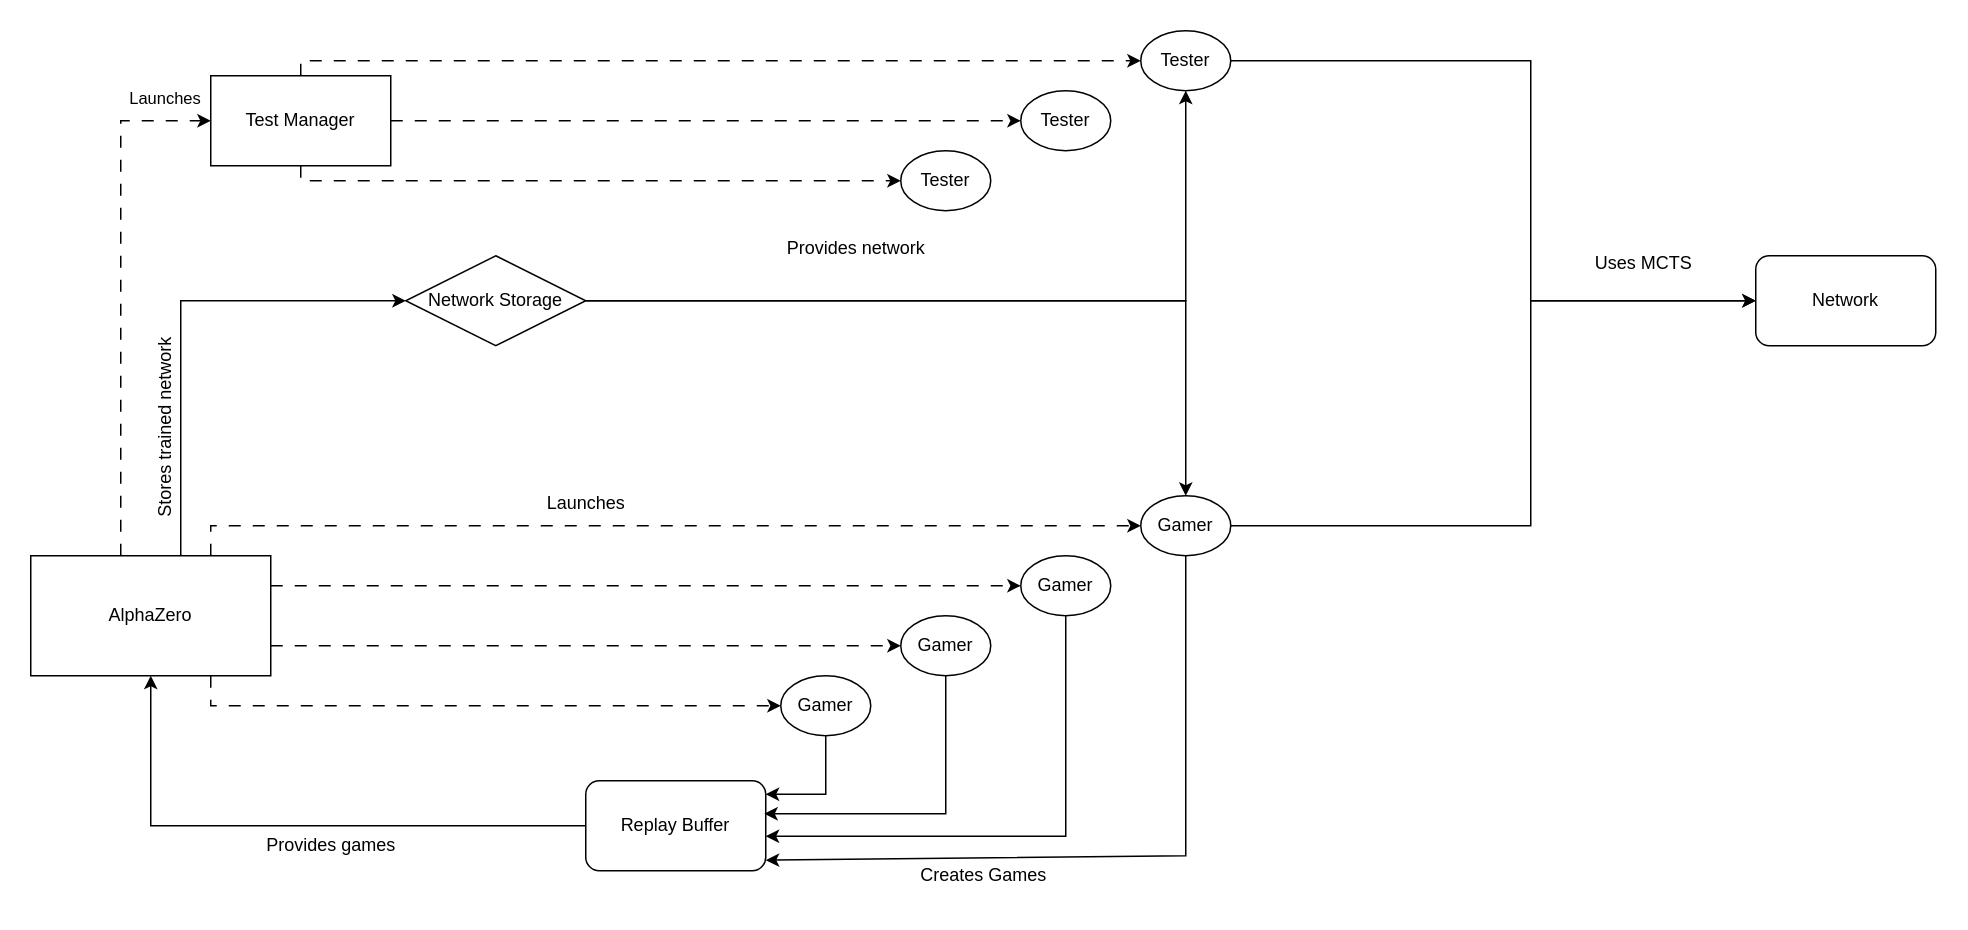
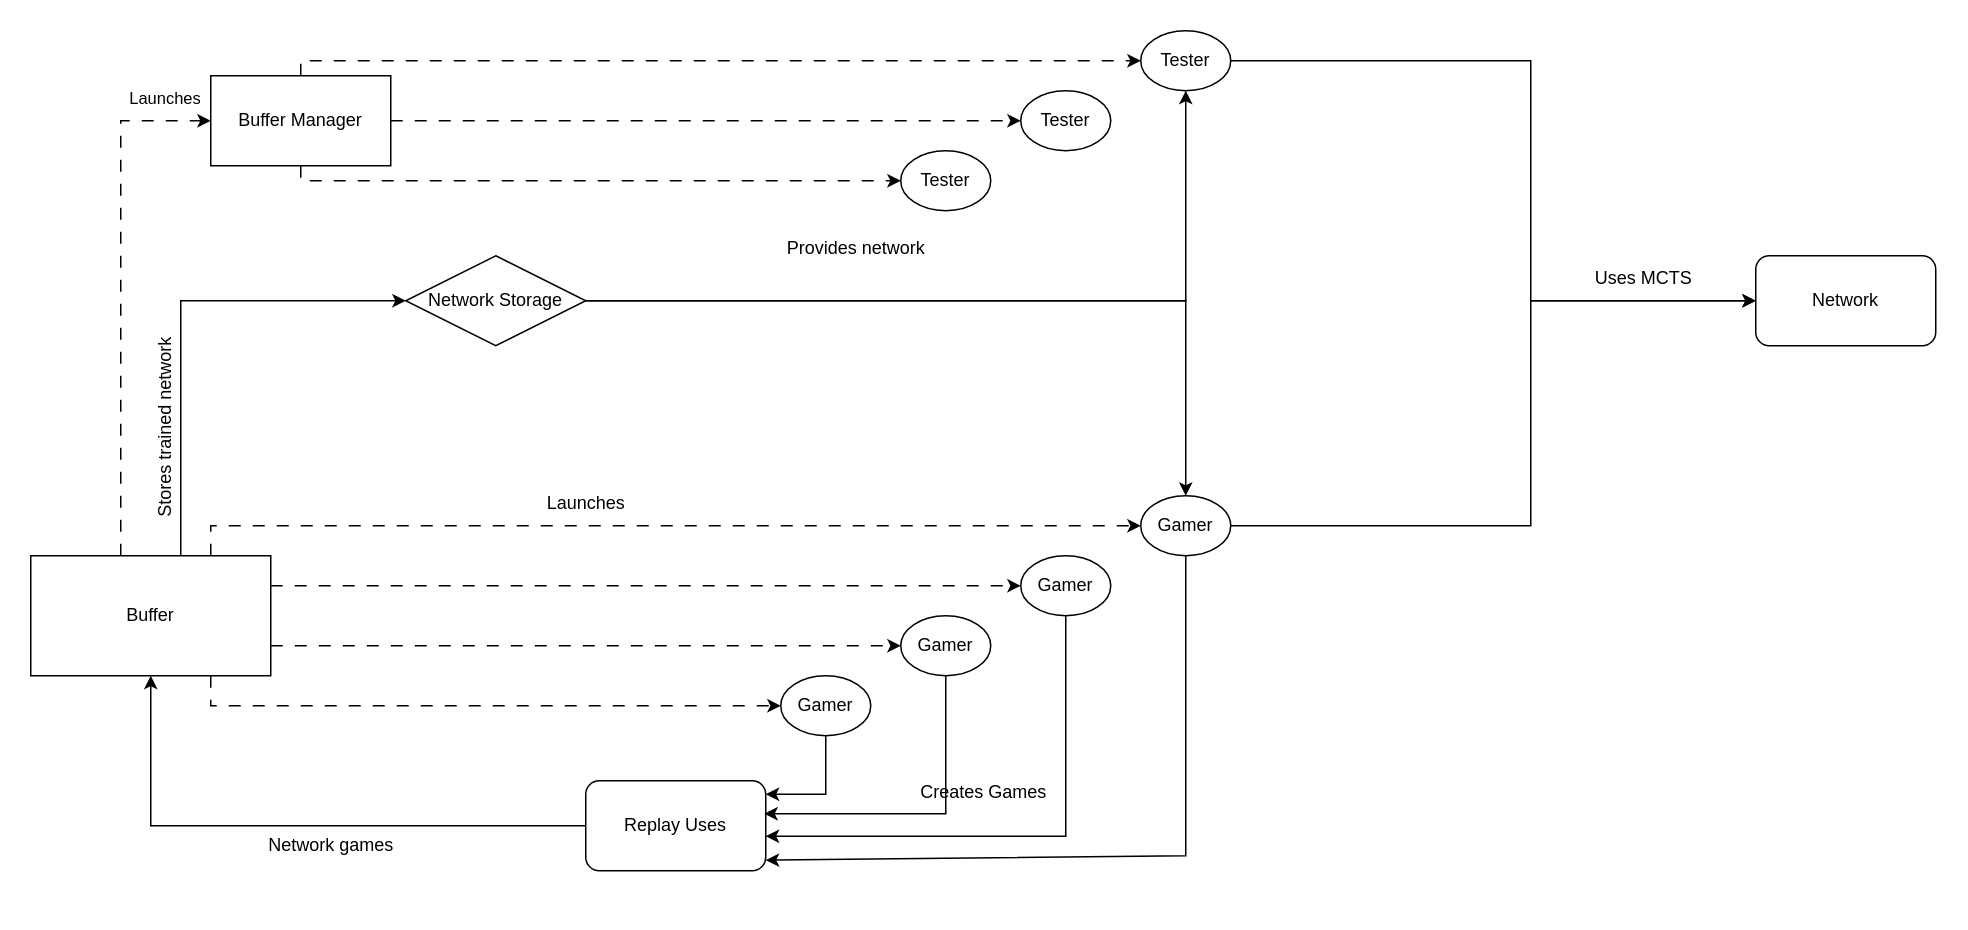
  <mxCell id="0" />
  <mxCell id="1" parent="0" />
- <mxCell id="2" value="AlphaZero" style="rounded=0;whiteSpace=wrap;html=1;labelBackgroundColor=none;" parent="1" vertex="1"><mxGeometry x="20" y="370" width="160" height="80" as="geometry" /></mxCell>
+ <mxCell id="2" value="Buffer" style="rounded=0;whiteSpace=wrap;html=1;labelBackgroundColor=none;" parent="1" vertex="1"><mxGeometry x="20" y="370" width="160" height="80" as="geometry" /></mxCell>
  <mxCell id="3" value="Gamer" style="ellipse;whiteSpace=wrap;html=1;labelBackgroundColor=none;" parent="1" vertex="1"><mxGeometry x="680" y="370" width="60" height="40" as="geometry" /></mxCell>
  <mxCell id="4" value="Gamer" style="ellipse;whiteSpace=wrap;html=1;labelBackgroundColor=none;" parent="1" vertex="1"><mxGeometry x="520" y="450" width="60" height="40" as="geometry" /></mxCell>
  <mxCell id="5" value="Gamer" style="ellipse;whiteSpace=wrap;html=1;labelBackgroundColor=none;" parent="1" vertex="1"><mxGeometry x="600" y="410" width="60" height="40" as="geometry" /></mxCell>
  <mxCell id="6" value="Gamer" style="ellipse;whiteSpace=wrap;html=1;labelBackgroundColor=none;" parent="1" vertex="1"><mxGeometry x="760" y="330" width="60" height="40" as="geometry" /></mxCell>
- <mxCell id="7" value="Replay Buffer" style="rounded=1;whiteSpace=wrap;html=1;labelBackgroundColor=none;" parent="1" vertex="1"><mxGeometry x="390" y="520" width="120" height="60" as="geometry" /></mxCell>
+ <mxCell id="7" value="Replay Uses" style="rounded=1;whiteSpace=wrap;html=1;labelBackgroundColor=none;" parent="1" vertex="1"><mxGeometry x="390" y="520" width="120" height="60" as="geometry" /></mxCell>
  <mxCell id="8" value="" style="endArrow=classic;html=1;rounded=0;exitX=0.5;exitY=1;exitDx=0;exitDy=0;labelBackgroundColor=none;fontColor=default;entryX=0.992;entryY=0.367;entryDx=0;entryDy=0;entryPerimeter=0;" parent="1" source="5" target="7" edge="1"><mxGeometry width="50" height="50" relative="1" as="geometry"><mxPoint x="310" y="720" as="sourcePoint" /><mxPoint x="360" y="670" as="targetPoint" /><Array as="points"><mxPoint x="630" y="542" /></Array></mxGeometry></mxCell>
  <mxCell id="9" value="" style="endArrow=classic;html=1;rounded=0;exitX=0.5;exitY=1;exitDx=0;exitDy=0;entryX=1;entryY=0.883;entryDx=0;entryDy=0;labelBackgroundColor=none;fontColor=default;entryPerimeter=0;" parent="1" source="6" target="7" edge="1"><mxGeometry width="50" height="50" relative="1" as="geometry"><mxPoint x="493" y="630" as="sourcePoint" /><mxPoint x="420" y="827" as="targetPoint" /><Array as="points"><mxPoint x="790" y="570" /></Array></mxGeometry></mxCell>
  <mxCell id="10" value="" style="endArrow=classic;html=1;rounded=0;exitX=0.5;exitY=1;exitDx=0;exitDy=0;entryX=1;entryY=0.617;entryDx=0;entryDy=0;labelBackgroundColor=none;fontColor=default;entryPerimeter=0;" parent="1" source="3" target="7" edge="1"><mxGeometry width="50" height="50" relative="1" as="geometry"><mxPoint x="493" y="490" as="sourcePoint" /><mxPoint x="420" y="687" as="targetPoint" /><Array as="points"><mxPoint x="710" y="557" /></Array></mxGeometry></mxCell>
  <mxCell id="11" value="" style="endArrow=classic;html=1;rounded=0;exitX=0.5;exitY=1;exitDx=0;exitDy=0;labelBackgroundColor=none;fontColor=default;" parent="1" source="4" edge="1"><mxGeometry width="50" height="50" relative="1" as="geometry"><mxPoint x="360" y="440" as="sourcePoint" /><mxPoint x="510" y="529" as="targetPoint" /><Array as="points"><mxPoint x="550" y="529" /></Array></mxGeometry></mxCell>
  <mxCell id="12" value="" style="endArrow=classic;html=1;rounded=0;exitX=0.75;exitY=0;exitDx=0;exitDy=0;entryX=0;entryY=0.5;entryDx=0;entryDy=0;dashed=1;dashPattern=8 8;labelBackgroundColor=none;fontColor=default;" parent="1" source="2" target="6" edge="1"><mxGeometry width="50" height="50" relative="1" as="geometry"><mxPoint x="110" y="380" as="sourcePoint" /><mxPoint x="170" y="420" as="targetPoint" /><Array as="points"><mxPoint x="140" y="350" /></Array></mxGeometry></mxCell>
  <mxCell id="13" value="" style="endArrow=classic;html=1;rounded=0;exitX=1;exitY=0.25;exitDx=0;exitDy=0;dashed=1;dashPattern=8 8;labelBackgroundColor=none;fontColor=default;entryX=0;entryY=0.5;entryDx=0;entryDy=0;" parent="1" source="2" target="3" edge="1"><mxGeometry width="50" height="50" relative="1" as="geometry"><mxPoint x="190" y="400" as="sourcePoint" /><mxPoint x="450" y="370" as="targetPoint" /></mxGeometry></mxCell>
  <mxCell id="14" value="" style="endArrow=classic;html=1;rounded=0;exitX=1;exitY=0.75;exitDx=0;exitDy=0;entryX=0;entryY=0.5;entryDx=0;entryDy=0;dashed=1;dashPattern=8 8;labelBackgroundColor=none;fontColor=default;" parent="1" source="2" target="5" edge="1"><mxGeometry width="50" height="50" relative="1" as="geometry"><mxPoint x="190" y="430" as="sourcePoint" /><mxPoint x="370" y="410" as="targetPoint" /></mxGeometry></mxCell>
  <mxCell id="15" value="" style="endArrow=classic;html=1;rounded=0;exitX=0.75;exitY=1;exitDx=0;exitDy=0;entryX=0;entryY=0.5;entryDx=0;entryDy=0;dashed=1;dashPattern=8 8;labelBackgroundColor=none;fontColor=default;" parent="1" source="2" target="4" edge="1"><mxGeometry width="50" height="50" relative="1" as="geometry"><mxPoint x="190" y="440" as="sourcePoint" /><mxPoint x="620" y="390" as="targetPoint" /><Array as="points"><mxPoint x="140" y="470" /></Array></mxGeometry></mxCell>
  <mxCell id="16" value="" style="endArrow=classic;html=1;rounded=0;exitX=0;exitY=0.5;exitDx=0;exitDy=0;entryX=0.5;entryY=1;entryDx=0;entryDy=0;labelBackgroundColor=none;fontColor=default;" parent="1" source="7" target="2" edge="1"><mxGeometry width="50" height="50" relative="1" as="geometry"><mxPoint x="290" y="550" as="sourcePoint" /><mxPoint x="140" y="550" as="targetPoint" /><Array as="points"><mxPoint x="100" y="550" /></Array></mxGeometry></mxCell>
  <mxCell id="17" value="Launches" style="text;html=1;align=center;verticalAlign=middle;resizable=0;points=[];autosize=1;strokeColor=none;fillColor=none;" parent="1" vertex="1"><mxGeometry x="350" y="320" width="80" height="30" as="geometry" /></mxCell>
- <mxCell id="18" value="Creates Games" style="text;html=1;align=center;verticalAlign=middle;resizable=0;points=[];autosize=1;strokeColor=none;fillColor=none;" parent="1" vertex="1"><mxGeometry x="600" y="568" width="110" height="30" as="geometry" /></mxCell>
- <mxCell id="19" value="Provides games" style="text;html=1;align=center;verticalAlign=middle;resizable=0;points=[];autosize=1;strokeColor=none;fillColor=none;" parent="1" vertex="1"><mxGeometry x="165" y="548" width="110" height="30" as="geometry" /></mxCell>
- <mxCell id="20" value="Test Manager" style="rounded=0;whiteSpace=wrap;html=1;" parent="1" vertex="1"><mxGeometry x="140" y="50" width="120" height="60" as="geometry" /></mxCell>
+ <mxCell id="18" value="Creates Games" style="text;html=1;align=center;verticalAlign=middle;resizable=0;points=[];autosize=1;strokeColor=none;fillColor=none;" parent="1" vertex="1"><mxGeometry x="600" y="513" width="110" height="30" as="geometry" /></mxCell>
+ <mxCell id="19" value="Network games" style="text;html=1;align=center;verticalAlign=middle;resizable=0;points=[];autosize=1;strokeColor=none;fillColor=none;" parent="1" vertex="1"><mxGeometry x="165" y="548" width="110" height="30" as="geometry" /></mxCell>
+ <mxCell id="20" value="Buffer Manager" style="rounded=0;whiteSpace=wrap;html=1;" parent="1" vertex="1"><mxGeometry x="140" y="50" width="120" height="60" as="geometry" /></mxCell>
  <mxCell id="21" value="Network Storage" style="rhombus;whiteSpace=wrap;html=1;" parent="1" vertex="1"><mxGeometry x="270" y="170" width="120" height="60" as="geometry" /></mxCell>
  <mxCell id="22" value="" style="endArrow=classic;html=1;rounded=0;entryX=0;entryY=0.5;entryDx=0;entryDy=0;" parent="1" target="21" edge="1"><mxGeometry width="50" height="50" relative="1" as="geometry"><mxPoint x="120" y="370" as="sourcePoint" /><mxPoint x="90" y="200" as="targetPoint" /><Array as="points"><mxPoint x="120" y="200" /></Array></mxGeometry></mxCell>
  <mxCell id="23" value="" style="endArrow=classic;html=1;rounded=0;entryX=0;entryY=0.5;entryDx=0;entryDy=0;dashed=1;dashPattern=8 8;" parent="1" target="20" edge="1"><mxGeometry width="50" height="50" relative="1" as="geometry"><mxPoint x="80" y="370" as="sourcePoint" /><mxPoint x="320" y="310" as="targetPoint" /><Array as="points"><mxPoint x="80" y="80" /></Array></mxGeometry></mxCell>
  <mxCell id="24" value="&lt;font style=&quot;font-size: 11px;&quot;&gt;Launches&lt;/font&gt;" style="text;html=1;strokeColor=none;fillColor=none;align=center;verticalAlign=middle;whiteSpace=wrap;rounded=0;" parent="1" vertex="1"><mxGeometry x="80" y="50" width="60" height="30" as="geometry" /></mxCell>
  <mxCell id="25" value="Stores trained network" style="text;html=1;align=center;verticalAlign=middle;resizable=0;points=[];autosize=1;strokeColor=none;fillColor=none;rotation=-90;" parent="1" vertex="1"><mxGeometry x="40" y="270" width="140" height="30" as="geometry" /></mxCell>
  <mxCell id="26" value="Tester" style="ellipse;whiteSpace=wrap;html=1;labelBackgroundColor=none;" parent="1" vertex="1"><mxGeometry x="680" y="60" width="60" height="40" as="geometry" /></mxCell>
  <mxCell id="27" value="Tester" style="ellipse;whiteSpace=wrap;html=1;labelBackgroundColor=none;" parent="1" vertex="1"><mxGeometry x="760" y="20" width="60" height="40" as="geometry" /></mxCell>
  <mxCell id="28" value="Tester" style="ellipse;whiteSpace=wrap;html=1;labelBackgroundColor=none;" parent="1" vertex="1"><mxGeometry x="600" y="100" width="60" height="40" as="geometry" /></mxCell>
  <mxCell id="29" value="" style="endArrow=classic;html=1;rounded=0;dashed=1;dashPattern=8 8;labelBackgroundColor=none;fontColor=default;" parent="1" edge="1"><mxGeometry width="50" height="50" relative="1" as="geometry"><mxPoint x="200" y="50" as="sourcePoint" /><mxPoint x="760" y="40" as="targetPoint" /><Array as="points"><mxPoint x="200" y="40" /></Array></mxGeometry></mxCell>
  <mxCell id="30" value="" style="endArrow=classic;html=1;rounded=0;exitX=1;exitY=0.5;exitDx=0;exitDy=0;entryX=0;entryY=0.5;entryDx=0;entryDy=0;dashed=1;dashPattern=8 8;" parent="1" source="20" target="26" edge="1"><mxGeometry width="50" height="50" relative="1" as="geometry"><mxPoint x="490" y="150" as="sourcePoint" /><mxPoint x="540" y="100" as="targetPoint" /></mxGeometry></mxCell>
  <mxCell id="31" value="" style="endArrow=classic;html=1;rounded=0;entryX=0;entryY=0.5;entryDx=0;entryDy=0;exitX=0.5;exitY=1;exitDx=0;exitDy=0;dashed=1;dashPattern=8 8;" parent="1" source="20" target="28" edge="1"><mxGeometry width="50" height="50" relative="1" as="geometry"><mxPoint x="470" y="290" as="sourcePoint" /><mxPoint x="520" y="240" as="targetPoint" /><Array as="points"><mxPoint x="200" y="120" /></Array></mxGeometry></mxCell>
  <mxCell id="32" value="Network" style="rounded=1;whiteSpace=wrap;html=1;" parent="1" vertex="1"><mxGeometry x="1170" y="170" width="120" height="60" as="geometry" /></mxCell>
  <mxCell id="33" value="" style="endArrow=classic;html=1;rounded=0;exitX=1;exitY=0.5;exitDx=0;exitDy=0;entryX=0;entryY=0.5;entryDx=0;entryDy=0;" parent="1" source="6" target="32" edge="1"><mxGeometry width="50" height="50" relative="1" as="geometry"><mxPoint x="860" y="200" as="sourcePoint" /><mxPoint x="870" y="170" as="targetPoint" /><Array as="points"><mxPoint x="1020" y="350" /><mxPoint x="1020" y="200" /></Array></mxGeometry></mxCell>
  <mxCell id="34" value="" style="endArrow=classic;html=1;rounded=0;entryX=0;entryY=0.5;entryDx=0;entryDy=0;exitX=1;exitY=0.5;exitDx=0;exitDy=0;" parent="1" source="27" target="32" edge="1"><mxGeometry width="50" height="50" relative="1" as="geometry"><mxPoint x="1040" y="120" as="sourcePoint" /><mxPoint x="990" y="170" as="targetPoint" /><Array as="points"><mxPoint x="1020" y="40" /><mxPoint x="1020" y="200" /></Array></mxGeometry></mxCell>
- <mxCell id="35" value="Uses MCTS" style="text;html=1;align=center;verticalAlign=middle;resizable=0;points=[];autosize=1;strokeColor=none;fillColor=none;" parent="1" vertex="1"><mxGeometry x="1050" y="160" width="90" height="30" as="geometry" /></mxCell>
+ <mxCell id="35" value="Uses MCTS" style="text;html=1;align=center;verticalAlign=middle;resizable=0;points=[];autosize=1;strokeColor=none;fillColor=none;" parent="1" vertex="1"><mxGeometry x="1050" y="170" width="90" height="30" as="geometry" /></mxCell>
  <mxCell id="36" value="" style="endArrow=classic;html=1;rounded=0;entryX=0.5;entryY=1;entryDx=0;entryDy=0;exitX=1;exitY=0.5;exitDx=0;exitDy=0;" parent="1" source="21" target="27" edge="1"><mxGeometry width="50" height="50" relative="1" as="geometry"><mxPoint x="540" y="200" as="sourcePoint" /><mxPoint x="590" y="150" as="targetPoint" /><Array as="points"><mxPoint x="790" y="200" /></Array></mxGeometry></mxCell>
  <mxCell id="37" value="" style="endArrow=classic;html=1;rounded=0;exitX=1;exitY=0.5;exitDx=0;exitDy=0;entryX=0.5;entryY=0;entryDx=0;entryDy=0;" parent="1" source="21" target="6" edge="1"><mxGeometry width="50" height="50" relative="1" as="geometry"><mxPoint x="720" y="270" as="sourcePoint" /><mxPoint x="770" y="220" as="targetPoint" /><Array as="points"><mxPoint x="790" y="200" /></Array></mxGeometry></mxCell>
  <mxCell id="38" value="Provides network" style="text;html=1;align=center;verticalAlign=middle;resizable=0;points=[];autosize=1;strokeColor=none;fillColor=none;" parent="1" vertex="1"><mxGeometry x="510" y="150" width="120" height="30" as="geometry" /></mxCell>
